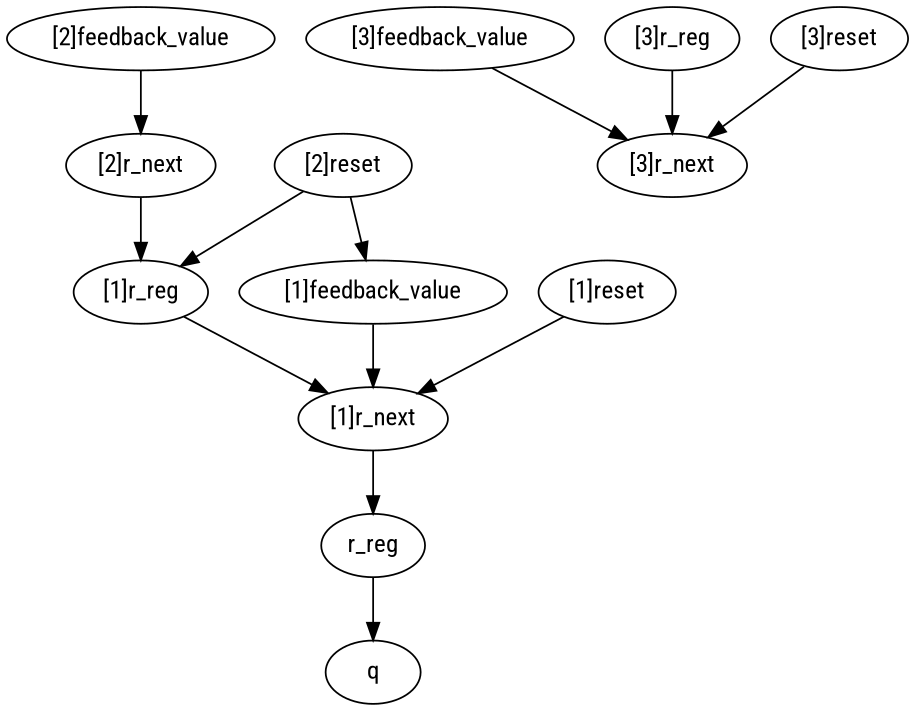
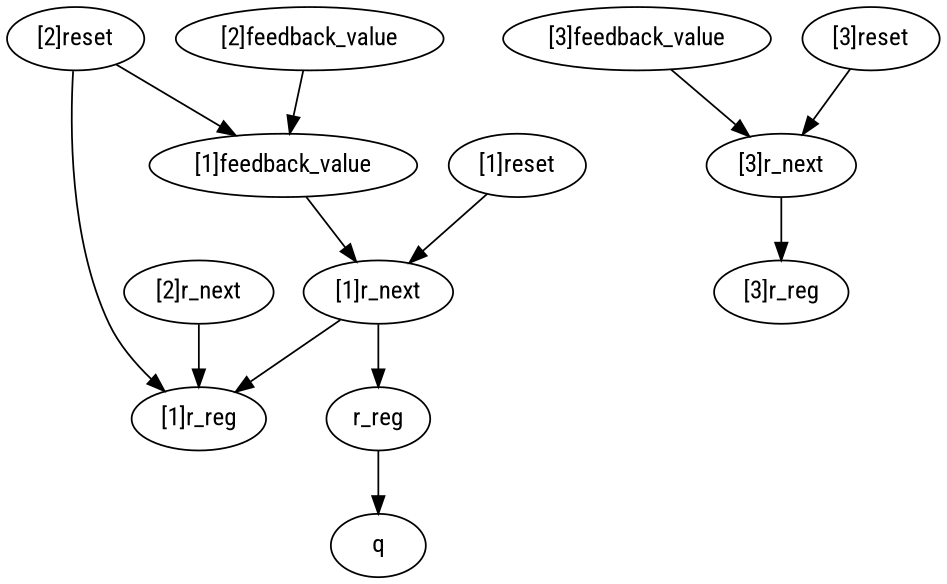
  strict digraph {
    fontname="Roboto Condensed"
    node [complexity=13 fontname="Roboto Condensed" importance=1.44886368947 rank=0.0603693203945]
    edge [fontname="Roboto Condensed"]
    "[1]r_reg" [importance=1.05681853326 rank=0.0812937333278]
    "[2]reset" [complexity=24]
    "[1]feedback_value" [importance=0.880681752294 rank=0.0677447501764]
    "[1]r_next" [complexity=4 importance=0.761363504588 rank=0.190340876147]
    "[2]r_next" [complexity=15 importance=1.32954544176 rank=0.0886363627841]
    r_reg [complexity=2 importance=0.488636596088 rank=0.244318298044]
    q [complexity=0 importance=0.193181567414 rank=0.0]
    "[3]feedback_value" [complexity=35 importance=2.01704562664 rank=0.0576298750469]
    "[3]r_next" [complexity=26 importance=1.89772737893 rank=0.0729895145744]
    "[2]feedback_value" [complexity=24]
    "[3]r_reg" [complexity=35 importance=2.19318240761 rank=0.0626623545031]
    "[1]reset" [importance=0.880681752294 rank=0.0677447501764]
    "[3]reset" [complexity=35 importance=2.01704562664 rank=0.0576298750469]
-   "[1]r_reg" -> "[1]r_next"
+   "[1]r_next" -> "[1]r_reg"
    "[2]reset" -> "[1]r_reg"
    "[2]reset" -> "[1]feedback_value"
    "[1]feedback_value" -> "[1]r_next"
    "[1]r_next" -> r_reg
    "[2]r_next" -> "[1]r_reg"
    r_reg -> q
    "[3]feedback_value" -> "[3]r_next"
-   "[2]feedback_value" -> "[2]r_next"
-   "[3]r_reg" -> "[3]r_next"
+   "[2]feedback_value" -> "[1]feedback_value"
+   "[3]r_next" -> "[3]r_reg"
    "[1]reset" -> "[1]r_next"
    "[3]reset" -> "[3]r_next"
  }
